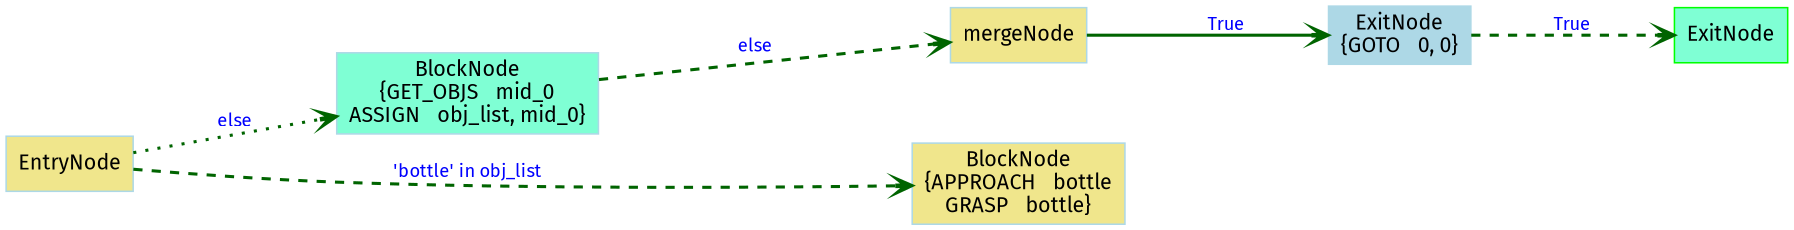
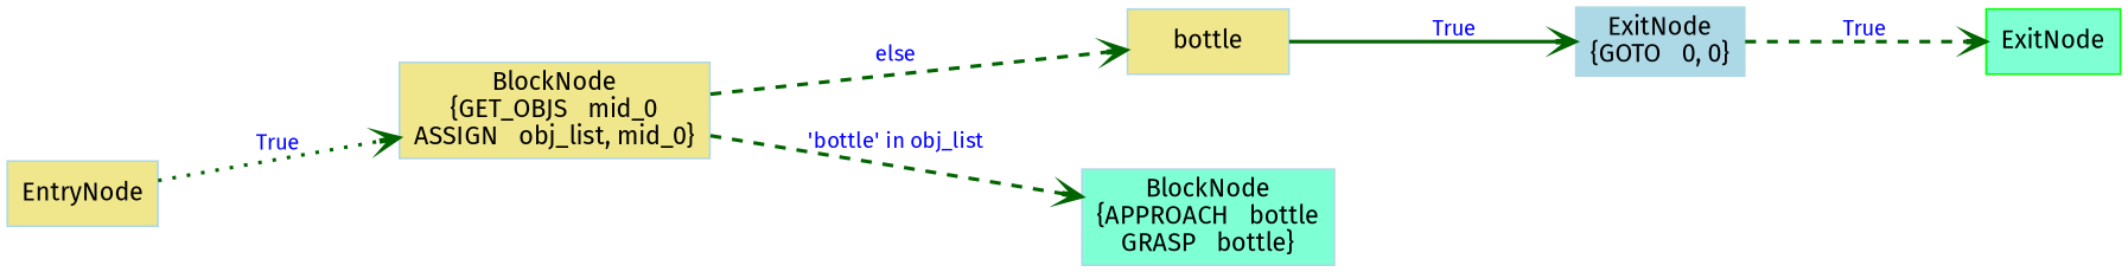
  digraph {
    fontname="Fira Sans"
    nodesep=0.5
    rankdir=LR
    ranksep=1.5
    node [color=lightblue fillcolor=khaki fontcolor=black fontname="Fira Sans" shape=box style=filled]
    edge [arrowhead=vee color=darkgreen fontcolor=blue fontname="Fira Sans" fontsize=12 penwidth=2.0 style=dashed]
    n1 [label=EntryNode]
    n2 [color=green fillcolor=aquamarine label=ExitNode]
-   n3 [fillcolor=aquamarine label="BlockNode\n{GET_OBJS   mid_0\nASSIGN   obj_list, mid_0}"]
+   n3 [label="BlockNode\n{GET_OBJS   mid_0\nASSIGN   obj_list, mid_0}"]
    n4 [fillcolor=lightblue label="ExitNode\n{GOTO   0, 0}"]
-   n5 [label=mergeNode]
-   n6 [label="BlockNode\n{APPROACH   bottle\nGRASP   bottle}"]
+   n5 [label=bottle]
+   n6 [fillcolor=aquamarine label="BlockNode\n{APPROACH   bottle\nGRASP   bottle}"]
    subgraph sub_1 {
      rank=min
      n1
    }
    subgraph sub_2 {
      rank=max
      n2
    }
-   n1 -> n3 [label=else style=dotted]
+   n1 -> n3 [label=True style=dotted]
    n3 -> n5 [label=else]
-   n1 -> n6 [label="'bottle' in obj_list"]
+   n3 -> n6 [label="'bottle' in obj_list"]
    n4 -> n2 [label=True]
    n5 -> n4 [label=True style=bold]
  }
